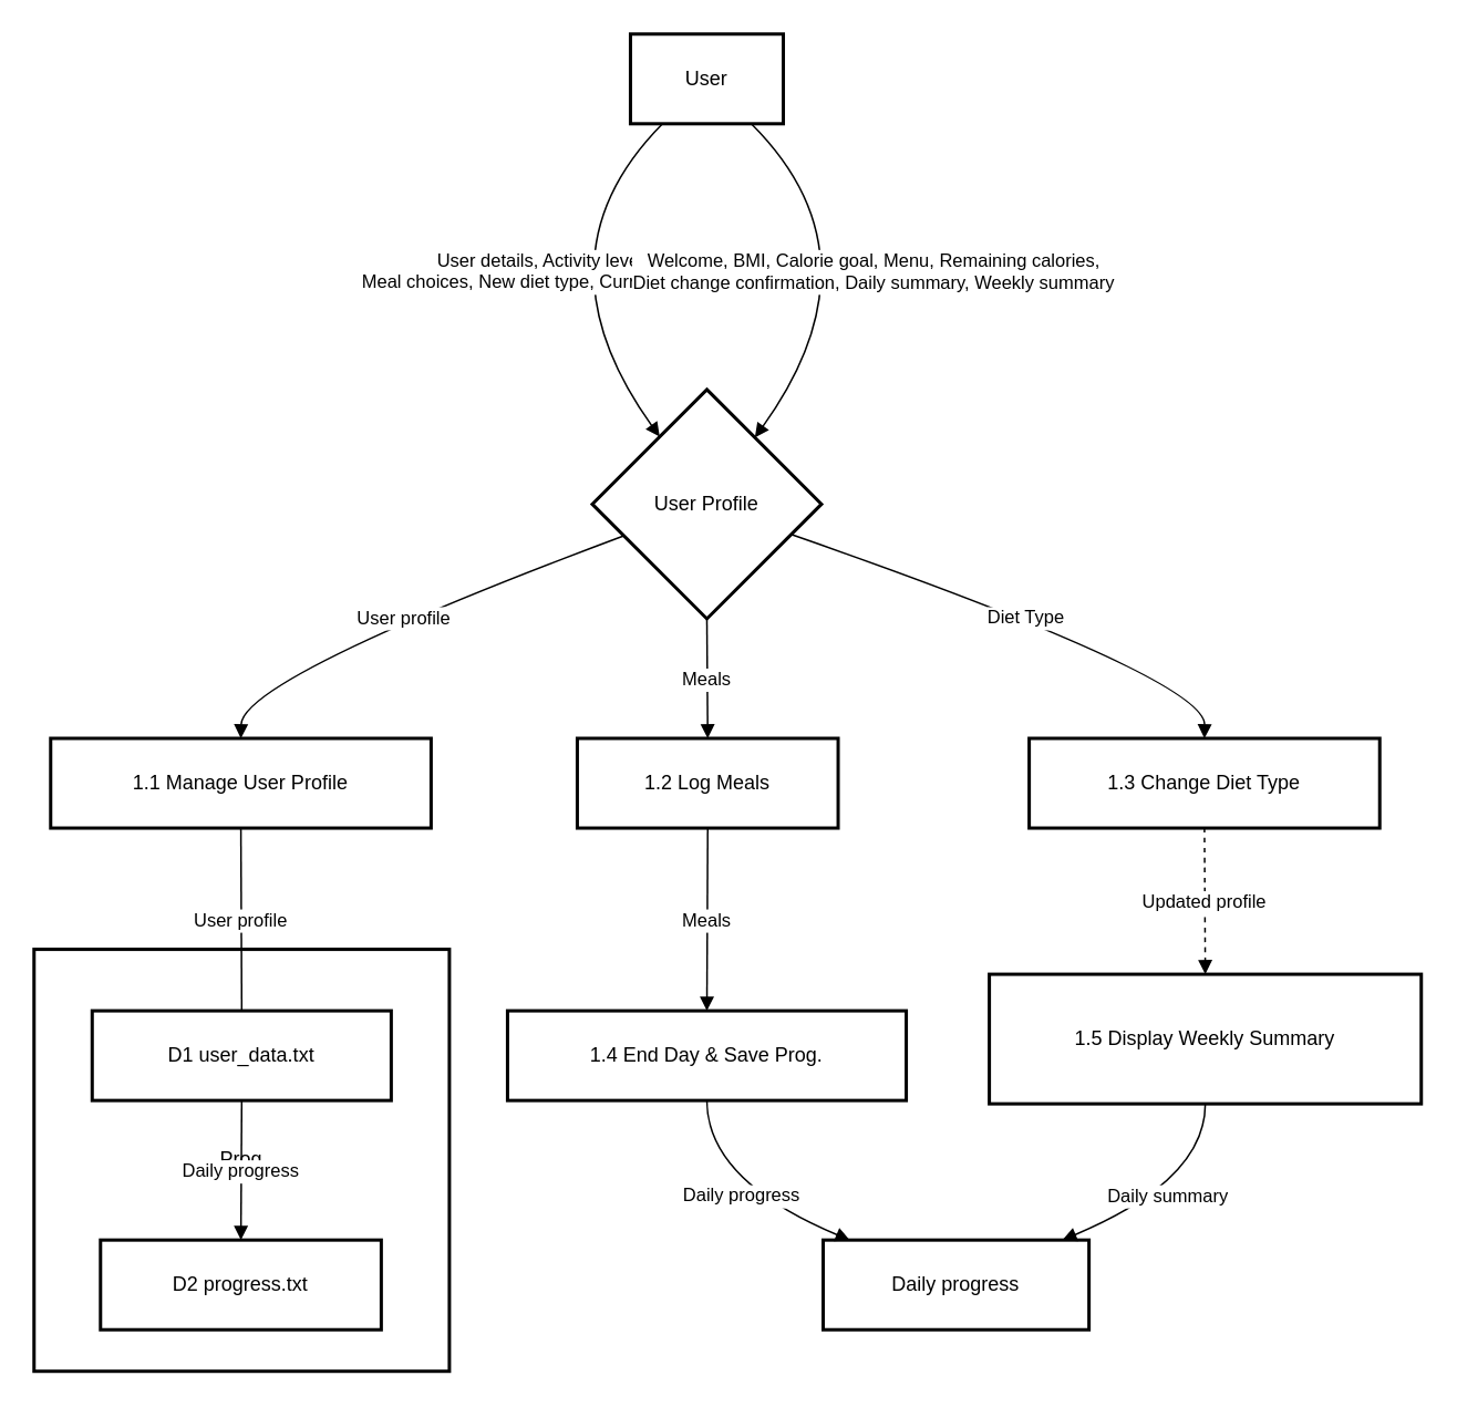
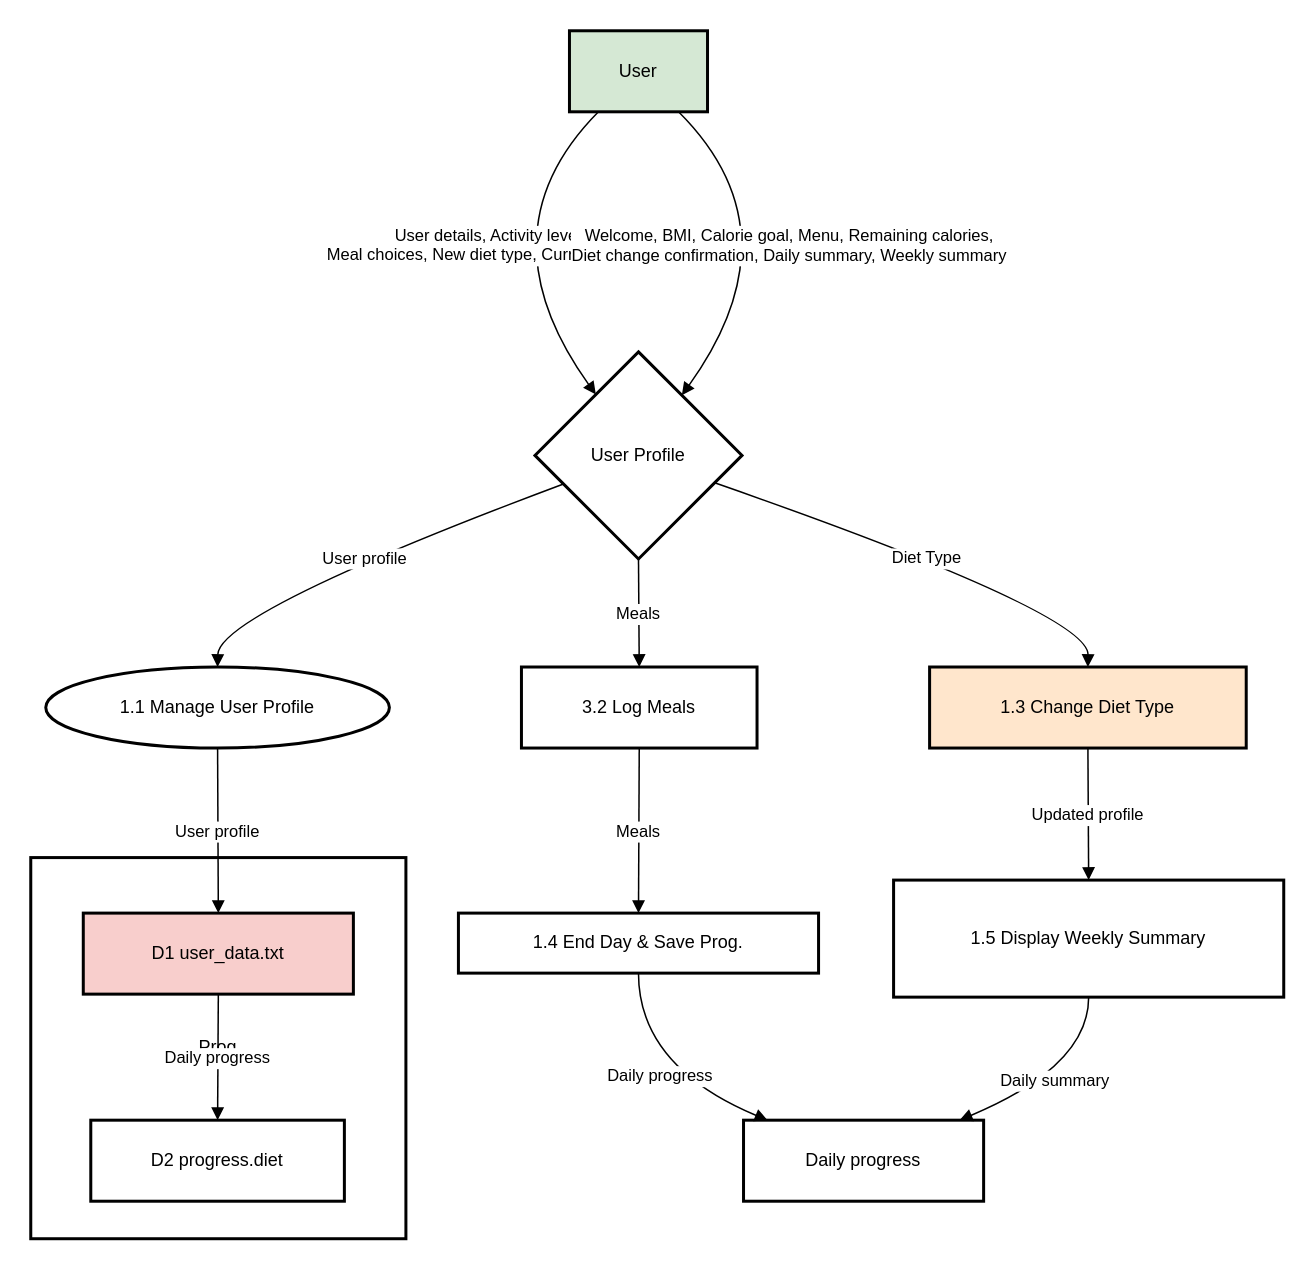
  <mxCell id="0" />
  <mxCell id="1" parent="0" />
  <mxCell id="2" value="Prog" style="whiteSpace=wrap;strokeWidth=2;" vertex="1" parent="1"><mxGeometry x="20" y="571" width="250" height="254" as="geometry" /></mxCell>
- <mxCell id="3" value="User" style="whiteSpace=wrap;strokeWidth=2;" vertex="1" parent="1"><mxGeometry x="379" y="20" width="92" height="54" as="geometry" /></mxCell>
+ <mxCell id="3" value="User" style="whiteSpace=wrap;strokeWidth=2;fillColor=#d5e8d4;" vertex="1" parent="1"><mxGeometry x="379" y="20" width="92" height="54" as="geometry" /></mxCell>
  <mxCell id="4" value="User Profile" style="rhombus;strokeWidth=2;whiteSpace=wrap;" vertex="1" parent="1"><mxGeometry x="356" y="234" width="138" height="138" as="geometry" /></mxCell>
- <mxCell id="5" value="1.1 Manage User Profile" style="whiteSpace=wrap;strokeWidth=2;" vertex="1" parent="1"><mxGeometry x="30" y="444" width="229" height="54" as="geometry" /></mxCell>
- <mxCell id="6" value="1.2 Log Meals" style="whiteSpace=wrap;strokeWidth=2;" vertex="1" parent="1"><mxGeometry x="347" y="444" width="157" height="54" as="geometry" /></mxCell>
- <mxCell id="7" value="1.3 Change Diet Type" style="whiteSpace=wrap;strokeWidth=2;" vertex="1" parent="1"><mxGeometry x="619" y="444" width="211" height="54" as="geometry" /></mxCell>
- <mxCell id="8" value="D1 user_data.txt" style="whiteSpace=wrap;strokeWidth=2;" vertex="1" parent="1"><mxGeometry x="55" y="608" width="180" height="54" as="geometry" /></mxCell>
- <mxCell id="9" value="1.4 End Day &amp; Save Prog." style="whiteSpace=wrap;strokeWidth=2;" vertex="1" parent="1"><mxGeometry x="305" y="608" width="240" height="54" as="geometry" /></mxCell>
+ <mxCell id="5" value="1.1 Manage User Profile" style="ellipse;whiteSpace=wrap;strokeWidth=2;" vertex="1" parent="1"><mxGeometry x="30" y="444" width="229" height="54" as="geometry" /></mxCell>
+ <mxCell id="6" value="3.2 Log Meals" style="whiteSpace=wrap;strokeWidth=2;" vertex="1" parent="1"><mxGeometry x="347" y="444" width="157" height="54" as="geometry" /></mxCell>
+ <mxCell id="7" value="1.3 Change Diet Type" style="whiteSpace=wrap;strokeWidth=2;fillColor=#ffe6cc;" vertex="1" parent="1"><mxGeometry x="619" y="444" width="211" height="54" as="geometry" /></mxCell>
+ <mxCell id="8" value="D1 user_data.txt" style="whiteSpace=wrap;strokeWidth=2;fillColor=#f8cecc;" vertex="1" parent="1"><mxGeometry x="55" y="608" width="180" height="54" as="geometry" /></mxCell>
+ <mxCell id="9" value="1.4 End Day &amp; Save Prog." style="whiteSpace=wrap;strokeWidth=2;" vertex="1" parent="1"><mxGeometry x="305" y="608" width="240" height="40" as="geometry" /></mxCell>
  <mxCell id="10" value="1.5 Display Weekly Summary" style="whiteSpace=wrap;strokeWidth=2;" vertex="1" parent="1"><mxGeometry x="595" y="586" width="260" height="78" as="geometry" /></mxCell>
  <mxCell id="11" value="Daily progress" style="whiteSpace=wrap;strokeWidth=2;" vertex="1" parent="1"><mxGeometry x="495" y="746" width="160" height="54" as="geometry" /></mxCell>
- <mxCell id="12" value="D2 progress.txt" style="whiteSpace=wrap;strokeWidth=2;" vertex="1" parent="1"><mxGeometry x="60" y="746" width="169" height="54" as="geometry" /></mxCell>
+ <mxCell id="12" value="D2 progress.diet" style="whiteSpace=wrap;strokeWidth=2;" vertex="1" parent="1"><mxGeometry x="60" y="746" width="169" height="54" as="geometry" /></mxCell>
  <mxCell id="13" value="User details, Activity level&#10;Meal choices, New diet type, Current weight" style="curved=1;startArrow=none;endArrow=block;exitX=0.21;exitY=1;entryX=0.15;entryY=0;" edge="1" parent="1" source="3" target="4"><mxGeometry relative="1" as="geometry"><Array as="points"><mxPoint x="319" y="154" /></Array></mxGeometry></mxCell>
  <mxCell id="14" value="User profile" style="curved=1;startArrow=none;endArrow=block;exitX=0;exitY=0.69;entryX=0.5;entryY=0.01;" edge="1" parent="1" source="4" target="5"><mxGeometry relative="1" as="geometry"><Array as="points"><mxPoint x="145" y="408" /></Array></mxGeometry></mxCell>
  <mxCell id="15" value="Meals" style="curved=1;startArrow=none;endArrow=block;exitX=0.5;exitY=1;entryX=0.5;entryY=0.01;" edge="1" parent="1" source="4" target="6"><mxGeometry relative="1" as="geometry"><Array as="points" /></mxGeometry></mxCell>
  <mxCell id="16" value="Diet Type" style="curved=1;startArrow=none;endArrow=block;exitX=1;exitY=0.68;entryX=0.5;entryY=0.01;" edge="1" parent="1" source="4" target="7"><mxGeometry relative="1" as="geometry"><Array as="points"><mxPoint x="725" y="408" /></Array></mxGeometry></mxCell>
- <mxCell id="17" value="User profile" style="curved=1;startArrow=none;endArrow=none;exitX=0.5;exitY=1.01;entryX=0.5;entryY=-0.01;" edge="1" parent="1" source="5" target="8"><mxGeometry relative="1" as="geometry"><Array as="points" /></mxGeometry></mxCell>
+ <mxCell id="17" value="User profile" style="curved=1;startArrow=none;endArrow=block;exitX=0.5;exitY=1.01;entryX=0.5;entryY=-0.01;" edge="1" parent="1" source="5" target="8"><mxGeometry relative="1" as="geometry"><Array as="points" /></mxGeometry></mxCell>
  <mxCell id="18" value="Meals" style="curved=1;startArrow=none;endArrow=block;exitX=0.5;exitY=1.01;entryX=0.5;entryY=-0.01;" edge="1" parent="1" source="6" target="9"><mxGeometry relative="1" as="geometry"><Array as="points" /></mxGeometry></mxCell>
- <mxCell id="19" value="Updated profile" style="curved=1;startArrow=none;endArrow=block;exitX=0.5;exitY=1.01;entryX=0.5;entryY=0;dashed=1;" edge="1" parent="1" source="7" target="10"><mxGeometry relative="1" as="geometry"><Array as="points" /></mxGeometry></mxCell>
+ <mxCell id="19" value="Updated profile" style="curved=1;startArrow=none;endArrow=block;exitX=0.5;exitY=1.01;entryX=0.5;entryY=0;" edge="1" parent="1" source="7" target="10"><mxGeometry relative="1" as="geometry"><Array as="points" /></mxGeometry></mxCell>
  <mxCell id="20" value="Daily progress" style="curved=1;startArrow=none;endArrow=block;exitX=0.5;exitY=0.99;entryX=0.1;entryY=0;" edge="1" parent="1" source="9" target="11"><mxGeometry relative="1" as="geometry"><Array as="points"><mxPoint x="425" y="710" /></Array></mxGeometry></mxCell>
  <mxCell id="21" value="Daily summary" style="curved=1;startArrow=none;endArrow=block;exitX=0.5;exitY=1;entryX=0.9;entryY=0;" edge="1" parent="1" source="10" target="11"><mxGeometry relative="1" as="geometry"><Array as="points"><mxPoint x="725" y="710" /></Array></mxGeometry></mxCell>
  <mxCell id="22" value="Daily progress" style="curved=1;startArrow=none;endArrow=block;exitX=0.5;exitY=0.99;entryX=0.5;entryY=0;" edge="1" parent="1" source="8" target="12"><mxGeometry relative="1" as="geometry"><Array as="points" /></mxGeometry></mxCell>
  <mxCell id="23" value="Welcome, BMI, Calorie goal, Menu, Remaining calories,&#10;Diet change confirmation, Daily summary, Weekly summary" style="curved=1;startArrow=none;endArrow=block;exitX=0.79;exitY=1;entryX=0.86;entryY=0;" edge="1" parent="1" source="3" target="4"><mxGeometry relative="1" as="geometry"><Array as="points"><mxPoint x="532" y="154" /></Array></mxGeometry></mxCell>
